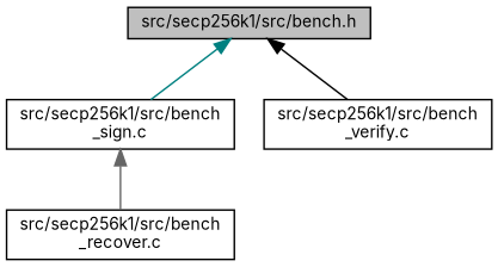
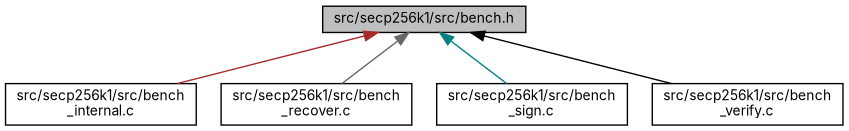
  digraph {
    fontname=Inter
    node [color=black fillcolor=white fontname=Inter fontsize=10 shape=record style=filled]
    edge [dir=back fontname=Inter fontsize=10 labelfontname=Helvetica labelfontsize=10 style=solid]
    n1 [fillcolor=grey75 fontcolor=black height=0.2 label="src/secp256k1/src/bench.h" width=0.4]
+   n2 [height=0.2 label="src/secp256k1/src/bench\l_internal.c" width=0.4]
    n3 [height=0.2 label="src/secp256k1/src/bench\l_recover.c" width=0.4]
    n4 [height=0.2 label="src/secp256k1/src/bench\l_sign.c" width=0.4]
    n5 [height=0.2 label="src/secp256k1/src/bench\l_verify.c" width=0.4]
-   n4 -> n3 [color=gray40]
+   n1 -> n2 [color=brown]
+   n1 -> n3 [color=gray40]
    n1 -> n4 [color=teal]
    n1 -> n5 [color=black]
  }
